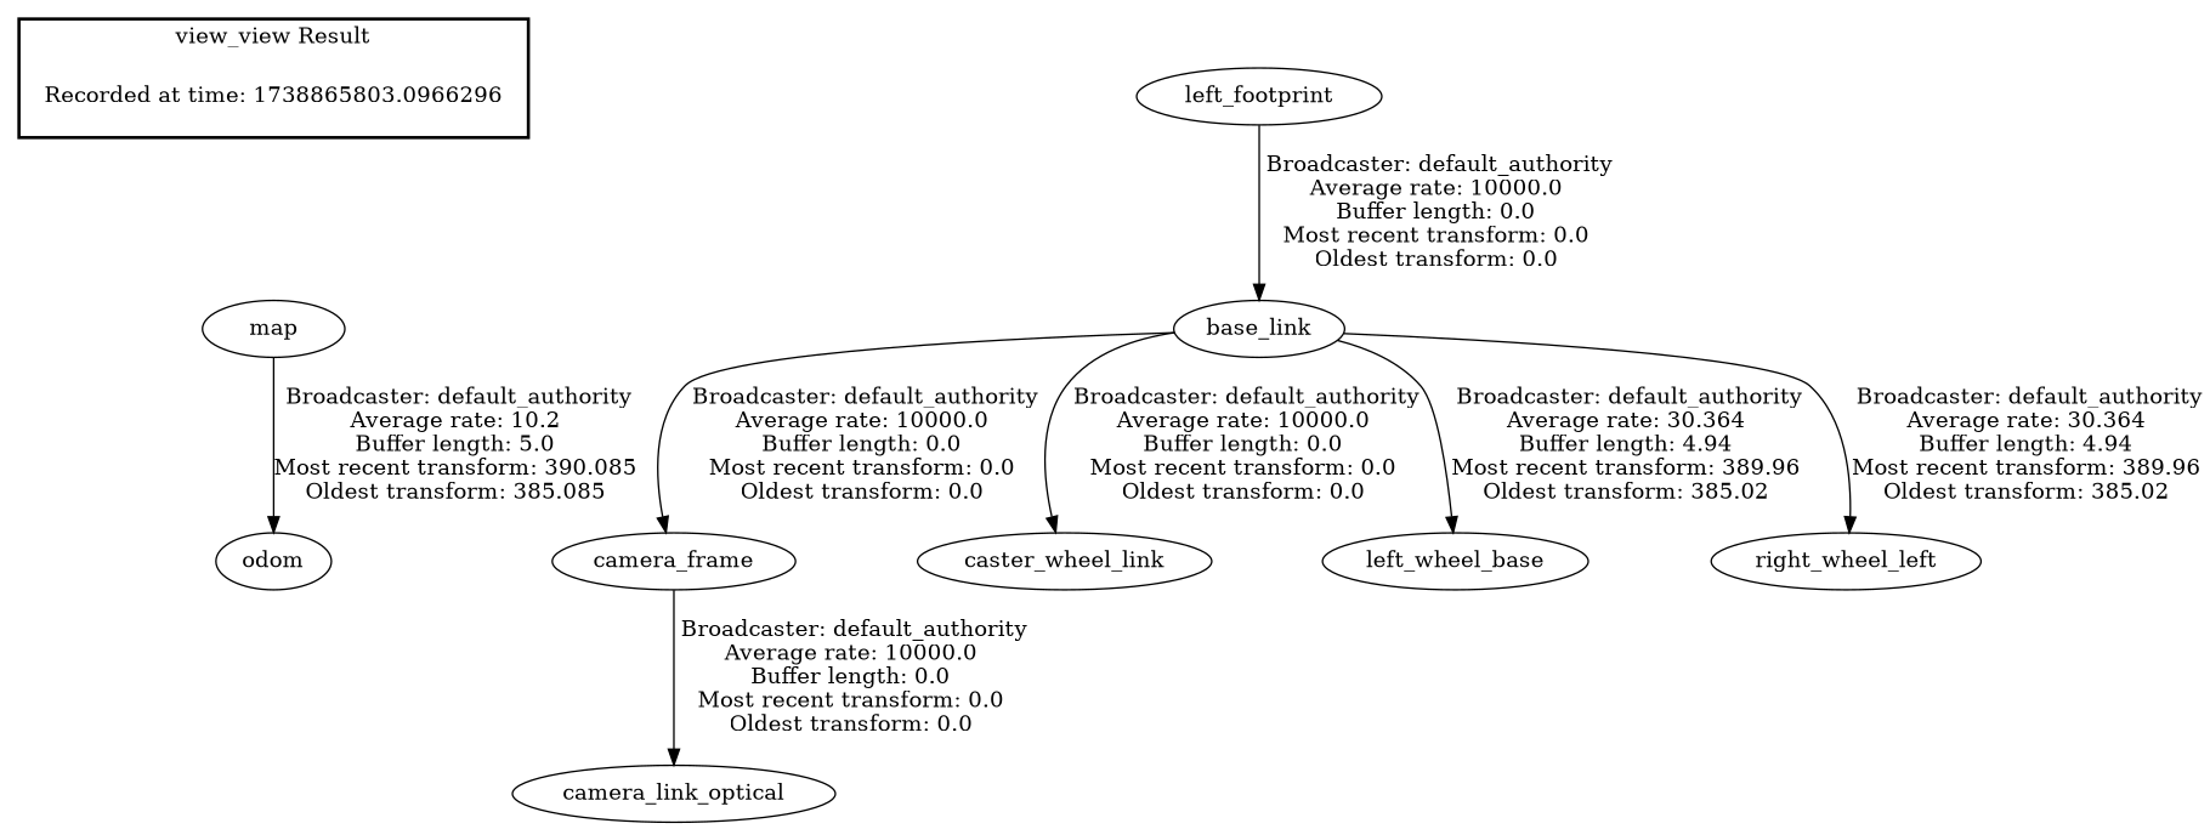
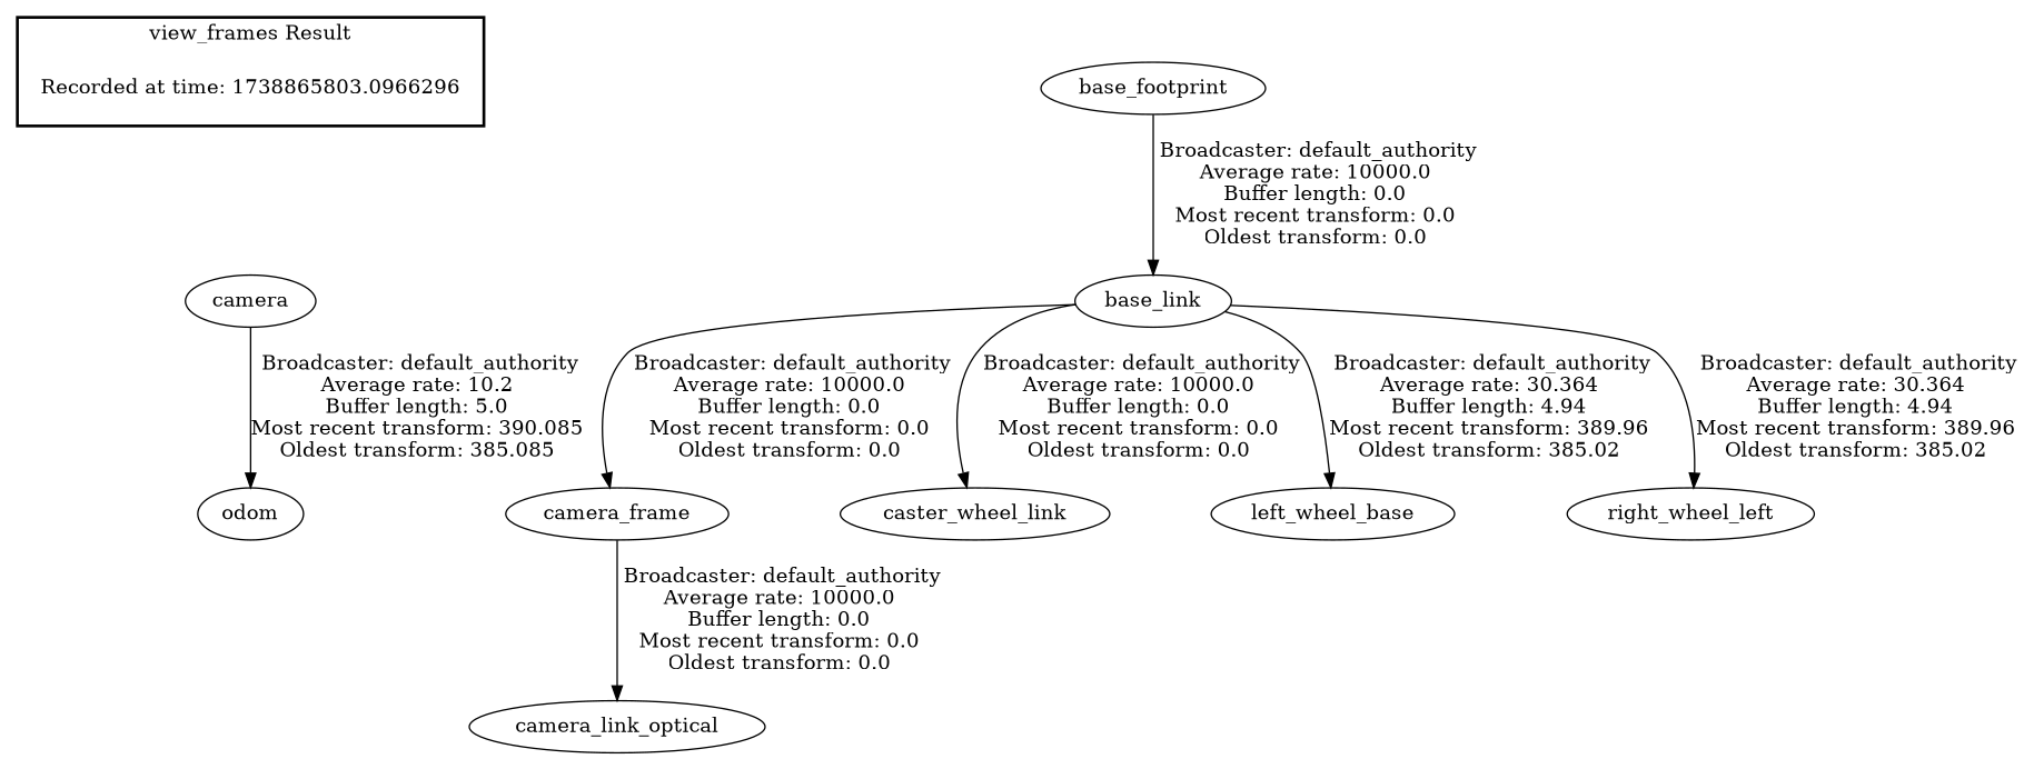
  digraph {
    "Recorded at time: 1738865803.0966296" [shape=plaintext]
-   map
+   map [label=camera]
    odom
-   base_footprint [label=left_footprint]
+   base_footprint
    base_link
    camera_frame
    caster_wheel_link
    n8 [label=left_wheel_base]
    n9 [label=right_wheel_left]
    camera_link_optical
    subgraph cluster_1 {
      color=black
-     label="view_view Result"
+     label="view_frames Result"
      style=bold
      "Recorded at time: 1738865803.0966296"
    }
    "Recorded at time: 1738865803.0966296" -> map [style=invis]
    map -> odom [label=" Broadcaster: default_authority\nAverage rate: 10.2\nBuffer length: 5.0\nMost recent transform: 390.085\nOldest transform: 385.085\n"]
    base_footprint -> base_link [label=" Broadcaster: default_authority\nAverage rate: 10000.0\nBuffer length: 0.0\nMost recent transform: 0.0\nOldest transform: 0.0\n"]
    base_link -> camera_frame [label=" Broadcaster: default_authority\nAverage rate: 10000.0\nBuffer length: 0.0\nMost recent transform: 0.0\nOldest transform: 0.0\n"]
    base_link -> caster_wheel_link [label=" Broadcaster: default_authority\nAverage rate: 10000.0\nBuffer length: 0.0\nMost recent transform: 0.0\nOldest transform: 0.0\n"]
    base_link -> n8 [label=" Broadcaster: default_authority\nAverage rate: 30.364\nBuffer length: 4.94\nMost recent transform: 389.96\nOldest transform: 385.02\n"]
    base_link -> n9 [label=" Broadcaster: default_authority\nAverage rate: 30.364\nBuffer length: 4.94\nMost recent transform: 389.96\nOldest transform: 385.02\n"]
    camera_frame -> camera_link_optical [label=" Broadcaster: default_authority\nAverage rate: 10000.0\nBuffer length: 0.0\nMost recent transform: 0.0\nOldest transform: 0.0\n"]
  }
